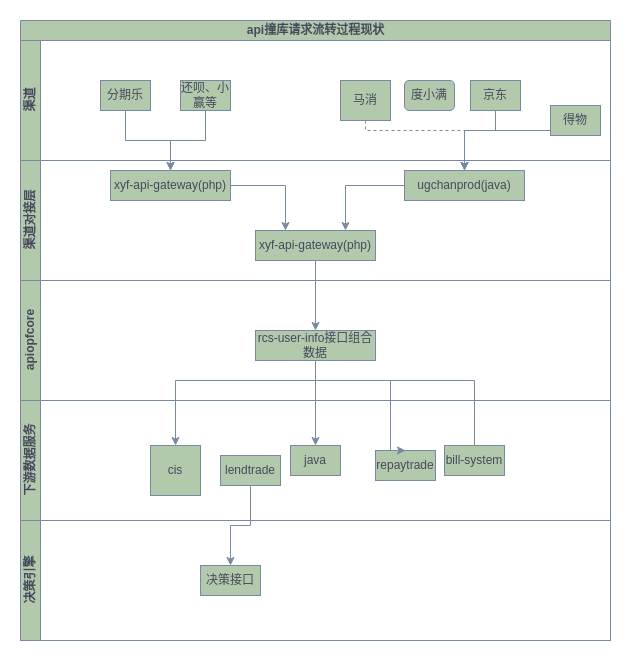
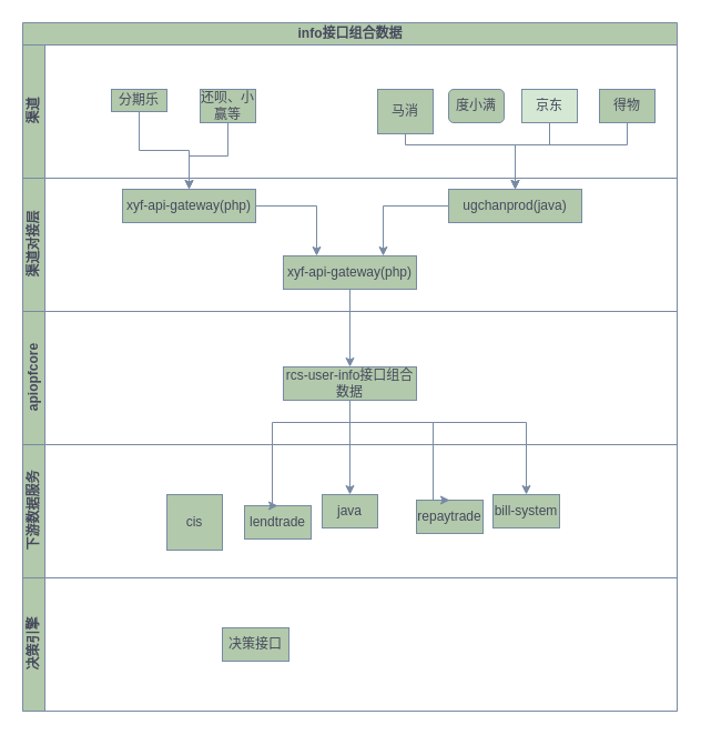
  <mxCell id="0" />
  <mxCell id="1" parent="0" />
- <mxCell id="2" value="api撞库请求流转过程现状" style="swimlane;childLayout=stackLayout;resizeParent=1;resizeParentMax=0;horizontal=1;startSize=20;horizontalStack=0;html=1;strokeColor=#788AA3;fontColor=#46495D;fillColor=#B2C9AB;" vertex="1" parent="1"><mxGeometry x="20" y="20" width="590" height="620" as="geometry" /></mxCell>
+ <mxCell id="2" value="info接口组合数据" style="swimlane;childLayout=stackLayout;resizeParent=1;resizeParentMax=0;horizontal=1;startSize=20;horizontalStack=0;html=1;strokeColor=#788AA3;fontColor=#46495D;fillColor=#B2C9AB;" vertex="1" parent="1"><mxGeometry x="20" y="20" width="590" height="620" as="geometry" /></mxCell>
  <mxCell id="3" value="渠道" style="swimlane;startSize=20;horizontal=0;html=1;strokeColor=#788AA3;fontColor=#46495D;fillColor=#B2C9AB;" vertex="1" parent="2"><mxGeometry y="20" width="590" height="120" as="geometry" /></mxCell>
- <mxCell id="4" value="分期乐" style="rounded=0;whiteSpace=wrap;html=1;strokeColor=#788AA3;fontColor=#46495D;fillColor=#B2C9AB;" vertex="1" parent="3"><mxGeometry x="80" y="40" width="50" height="30" as="geometry" /></mxCell>
+ <mxCell id="4" value="分期乐" style="rounded=0;whiteSpace=wrap;html=1;strokeColor=#788AA3;fontColor=#46495D;fillColor=#B2C9AB;" vertex="1" parent="3"><mxGeometry x="80" y="40" width="50" height="20" as="geometry" /></mxCell>
  <mxCell id="5" value="还呗、小赢等" style="rounded=0;whiteSpace=wrap;html=1;strokeColor=#788AA3;fontColor=#46495D;fillColor=#B2C9AB;" vertex="1" parent="3"><mxGeometry x="160" y="40" width="50" height="30" as="geometry" /></mxCell>
  <mxCell id="6" value="马消" style="rounded=0;whiteSpace=wrap;html=1;strokeColor=#788AA3;fontColor=#46495D;fillColor=#B2C9AB;" vertex="1" parent="3"><mxGeometry x="320" y="40" width="50" height="40" as="geometry" /></mxCell>
  <mxCell id="7" value="度小满" style="whiteSpace=wrap;html=1;strokeColor=#788AA3;fontColor=#46495D;fillColor=#B2C9AB;rounded=1;" vertex="1" parent="3"><mxGeometry x="384" y="40" width="50" height="30" as="geometry" /></mxCell>
- <mxCell id="8" value="京东" style="rounded=0;whiteSpace=wrap;html=1;strokeColor=#788AA3;fontColor=#46495D;fillColor=#B2C9AB;" vertex="1" parent="3"><mxGeometry x="450" y="40" width="50" height="30" as="geometry" /></mxCell>
- <mxCell id="9" value="得物" style="rounded=0;whiteSpace=wrap;html=1;strokeColor=#788AA3;fontColor=#46495D;fillColor=#B2C9AB;" vertex="1" parent="3"><mxGeometry x="530" y="65" width="50" height="30" as="geometry" /></mxCell>
+ <mxCell id="8" value="京东" style="rounded=0;whiteSpace=wrap;html=1;strokeColor=#788AA3;fontColor=#46495D;fillColor=#d5e8d4;" vertex="1" parent="3"><mxGeometry x="450" y="40" width="50" height="30" as="geometry" /></mxCell>
+ <mxCell id="9" value="得物" style="rounded=0;whiteSpace=wrap;html=1;strokeColor=#788AA3;fontColor=#46495D;fillColor=#B2C9AB;" vertex="1" parent="3"><mxGeometry x="520" y="40" width="50" height="30" as="geometry" /></mxCell>
  <mxCell id="10" value="渠道对接层" style="swimlane;startSize=20;horizontal=0;html=1;strokeColor=#788AA3;fontColor=#46495D;fillColor=#B2C9AB;" vertex="1" parent="2"><mxGeometry y="140" width="590" height="120" as="geometry" /></mxCell>
  <mxCell id="11" style="edgeStyle=orthogonalEdgeStyle;rounded=0;orthogonalLoop=1;jettySize=auto;html=1;entryX=0.25;entryY=0;entryDx=0;entryDy=0;strokeColor=#788AA3;fontColor=#46495D;fillColor=#B2C9AB;" edge="1" parent="10" source="12" target="14"><mxGeometry relative="1" as="geometry" /></mxCell>
  <mxCell id="12" value="xyf-api-gateway(php)" style="rounded=0;whiteSpace=wrap;html=1;strokeColor=#788AA3;fontColor=#46495D;fillColor=#B2C9AB;" vertex="1" parent="10"><mxGeometry x="90" y="10" width="120" height="30" as="geometry" /></mxCell>
  <mxCell id="13" value="ugchanprod(java)" style="rounded=0;whiteSpace=wrap;html=1;strokeColor=#788AA3;fontColor=#46495D;fillColor=#B2C9AB;" vertex="1" parent="10"><mxGeometry x="384" y="10" width="120" height="30" as="geometry" /></mxCell>
  <mxCell id="14" value="xyf-api-gateway(php)" style="rounded=0;whiteSpace=wrap;html=1;strokeColor=#788AA3;fontColor=#46495D;fillColor=#B2C9AB;" vertex="1" parent="10"><mxGeometry x="235" y="70" width="120" height="30" as="geometry" /></mxCell>
  <mxCell id="15" style="edgeStyle=orthogonalEdgeStyle;rounded=0;orthogonalLoop=1;jettySize=auto;html=1;entryX=0.75;entryY=0;entryDx=0;entryDy=0;strokeColor=#788AA3;fontColor=#46495D;fillColor=#B2C9AB;" edge="1" parent="10" source="13" target="14"><mxGeometry relative="1" as="geometry" /></mxCell>
  <mxCell id="16" value="apiopfcore" style="swimlane;startSize=20;horizontal=0;html=1;strokeColor=#788AA3;fontColor=#46495D;fillColor=#B2C9AB;" vertex="1" parent="2"><mxGeometry y="260" width="590" height="120" as="geometry" /></mxCell>
  <mxCell id="17" value="rcs-user-info接口组合数据" style="rounded=0;whiteSpace=wrap;html=1;strokeColor=#788AA3;fontColor=#46495D;fillColor=#B2C9AB;" vertex="1" parent="16"><mxGeometry x="235" y="50" width="120" height="30" as="geometry" /></mxCell>
  <mxCell id="18" value="下游数据服务" style="swimlane;startSize=20;horizontal=0;html=1;strokeColor=#788AA3;fontColor=#46495D;fillColor=#B2C9AB;" vertex="1" parent="2"><mxGeometry y="380" width="590" height="120" as="geometry" /></mxCell>
  <mxCell id="19" value="cis" style="rounded=0;whiteSpace=wrap;html=1;strokeColor=#788AA3;fontColor=#46495D;fillColor=#B2C9AB;" vertex="1" parent="18"><mxGeometry x="130" y="45" width="50" height="50" as="geometry" /></mxCell>
  <mxCell id="20" value="lendtrade" style="rounded=0;whiteSpace=wrap;html=1;strokeColor=#788AA3;fontColor=#46495D;fillColor=#B2C9AB;" vertex="1" parent="18"><mxGeometry x="200" y="55" width="60" height="30" as="geometry" /></mxCell>
  <mxCell id="21" value="java" style="rounded=0;whiteSpace=wrap;html=1;strokeColor=#788AA3;fontColor=#46495D;fillColor=#B2C9AB;" vertex="1" parent="18"><mxGeometry x="270" y="45" width="50" height="30" as="geometry" /></mxCell>
  <mxCell id="22" value="repaytrade" style="rounded=0;whiteSpace=wrap;html=1;strokeColor=#788AA3;fontColor=#46495D;fillColor=#B2C9AB;" vertex="1" parent="18"><mxGeometry x="355" y="50" width="60" height="30" as="geometry" /></mxCell>
  <mxCell id="23" value="bill-system" style="rounded=0;whiteSpace=wrap;html=1;strokeColor=#788AA3;fontColor=#46495D;fillColor=#B2C9AB;" vertex="1" parent="18"><mxGeometry x="424" y="45" width="60" height="30" as="geometry" /></mxCell>
  <mxCell id="24" value="决策引擎" style="swimlane;startSize=20;horizontal=0;html=1;strokeColor=#788AA3;fontColor=#46495D;fillColor=#B2C9AB;" vertex="1" parent="2"><mxGeometry y="500" width="590" height="120" as="geometry" /></mxCell>
  <mxCell id="25" value="决策接口" style="rounded=0;whiteSpace=wrap;html=1;strokeColor=#788AA3;fontColor=#46495D;fillColor=#B2C9AB;" vertex="1" parent="24"><mxGeometry x="180" y="45" width="60" height="30" as="geometry" /></mxCell>
  <mxCell id="26" style="edgeStyle=orthogonalEdgeStyle;rounded=0;orthogonalLoop=1;jettySize=auto;html=1;entryX=0.5;entryY=0;entryDx=0;entryDy=0;strokeColor=#788AA3;fontColor=#46495D;fillColor=#B2C9AB;" edge="1" parent="2" source="4" target="12"><mxGeometry relative="1" as="geometry" /></mxCell>
  <mxCell id="27" style="edgeStyle=orthogonalEdgeStyle;rounded=0;orthogonalLoop=1;jettySize=auto;html=1;entryX=0.5;entryY=0;entryDx=0;entryDy=0;strokeColor=#788AA3;fontColor=#46495D;fillColor=#B2C9AB;" edge="1" parent="2" source="5" target="12"><mxGeometry relative="1" as="geometry" /></mxCell>
- <mxCell id="28" style="edgeStyle=orthogonalEdgeStyle;rounded=0;orthogonalLoop=1;jettySize=auto;html=1;strokeColor=#788AA3;fontColor=#46495D;fillColor=#B2C9AB;dashed=1;" edge="1" parent="2" source="6" target="13"><mxGeometry relative="1" as="geometry"><Array as="points"><mxPoint x="345" y="110" /><mxPoint x="444" y="110" /></Array></mxGeometry></mxCell>
- <mxCell id="29" style="edgeStyle=orthogonalEdgeStyle;rounded=0;orthogonalLoop=1;jettySize=auto;html=1;entryX=0.5;entryY=0;entryDx=0;entryDy=0;strokeColor=#788AA3;fontColor=#46495D;fillColor=#B2C9AB;" edge="1" parent="2" source="8" target="13"><mxGeometry relative="1" as="geometry"><Array as="points"><mxPoint x="475" y="110" /><mxPoint x="444" y="110" /></Array></mxGeometry></mxCell>
+ <mxCell id="28" style="edgeStyle=orthogonalEdgeStyle;rounded=0;orthogonalLoop=1;jettySize=auto;html=1;strokeColor=#788AA3;fontColor=#46495D;fillColor=#B2C9AB;" edge="1" parent="2" source="6" target="13"><mxGeometry relative="1" as="geometry"><Array as="points"><mxPoint x="345" y="110" /><mxPoint x="444" y="110" /></Array></mxGeometry></mxCell>
+ <mxCell id="29" style="edgeStyle=orthogonalEdgeStyle;rounded=0;orthogonalLoop=1;jettySize=auto;html=1;entryX=0.5;entryY=0;entryDx=0;entryDy=0;strokeColor=#788AA3;fontColor=#46495D;fillColor=#B2C9AB;endArrow=open;" edge="1" parent="2" source="8" target="13"><mxGeometry relative="1" as="geometry"><Array as="points"><mxPoint x="475" y="110" /><mxPoint x="444" y="110" /></Array></mxGeometry></mxCell>
  <mxCell id="30" style="edgeStyle=orthogonalEdgeStyle;rounded=0;orthogonalLoop=1;jettySize=auto;html=1;entryX=0.5;entryY=0;entryDx=0;entryDy=0;strokeColor=#788AA3;fontColor=#46495D;fillColor=#B2C9AB;" edge="1" parent="2" source="9" target="13"><mxGeometry relative="1" as="geometry"><Array as="points"><mxPoint x="545" y="110" /><mxPoint x="444" y="110" /></Array></mxGeometry></mxCell>
  <mxCell id="31" style="edgeStyle=orthogonalEdgeStyle;rounded=0;orthogonalLoop=1;jettySize=auto;html=1;entryX=0.5;entryY=0;entryDx=0;entryDy=0;strokeColor=#788AA3;fontColor=#46495D;fillColor=#B2C9AB;" edge="1" parent="2" source="14" target="17"><mxGeometry relative="1" as="geometry" /></mxCell>
  <mxCell id="32" style="edgeStyle=orthogonalEdgeStyle;rounded=0;orthogonalLoop=1;jettySize=auto;html=1;entryX=0.5;entryY=0;entryDx=0;entryDy=0;strokeColor=#788AA3;fontColor=#46495D;fillColor=#B2C9AB;" edge="1" parent="2" source="17" target="21"><mxGeometry relative="1" as="geometry" /></mxCell>
- <mxCell id="33" style="edgeStyle=orthogonalEdgeStyle;rounded=0;orthogonalLoop=1;jettySize=auto;html=1;strokeColor=#788AA3;fontColor=#46495D;fillColor=#B2C9AB;" edge="1" parent="2" source="17" target="19"><mxGeometry relative="1" as="geometry"><Array as="points"><mxPoint x="295" y="360" /><mxPoint x="155" y="360" /></Array></mxGeometry></mxCell>
+ <mxCell id="34" style="edgeStyle=orthogonalEdgeStyle;rounded=0;orthogonalLoop=1;jettySize=auto;html=1;entryX=0.5;entryY=0;entryDx=0;entryDy=0;strokeColor=#788AA3;fontColor=#46495D;fillColor=#B2C9AB;" edge="1" parent="2" source="17" target="20"><mxGeometry relative="1" as="geometry"><Array as="points"><mxPoint x="295" y="360" /><mxPoint x="225" y="360" /></Array></mxGeometry></mxCell>
  <mxCell id="35" style="edgeStyle=orthogonalEdgeStyle;rounded=0;orthogonalLoop=1;jettySize=auto;html=1;entryX=0.5;entryY=0;entryDx=0;entryDy=0;strokeColor=#788AA3;fontColor=#46495D;fillColor=#B2C9AB;" edge="1" parent="2" source="17" target="22"><mxGeometry relative="1" as="geometry"><Array as="points"><mxPoint x="295" y="360" /><mxPoint x="370" y="360" /></Array></mxGeometry></mxCell>
- <mxCell id="36" style="edgeStyle=orthogonalEdgeStyle;rounded=0;orthogonalLoop=1;jettySize=auto;html=1;strokeColor=#788AA3;fontColor=#46495D;fillColor=#B2C9AB;endArrow=none;" edge="1" parent="2" source="17" target="23"><mxGeometry relative="1" as="geometry"><Array as="points"><mxPoint x="295" y="360" /><mxPoint x="454" y="360" /></Array></mxGeometry></mxCell>
- <mxCell id="37" style="edgeStyle=orthogonalEdgeStyle;rounded=0;orthogonalLoop=1;jettySize=auto;html=1;strokeColor=#788AA3;fontColor=#46495D;fillColor=#B2C9AB;" edge="1" parent="2" source="20" target="25"><mxGeometry relative="1" as="geometry" /></mxCell>
+ <mxCell id="36" style="edgeStyle=orthogonalEdgeStyle;rounded=0;orthogonalLoop=1;jettySize=auto;html=1;strokeColor=#788AA3;fontColor=#46495D;fillColor=#B2C9AB;" edge="1" parent="2" source="17" target="23"><mxGeometry relative="1" as="geometry"><Array as="points"><mxPoint x="295" y="360" /><mxPoint x="454" y="360" /></Array></mxGeometry></mxCell>
